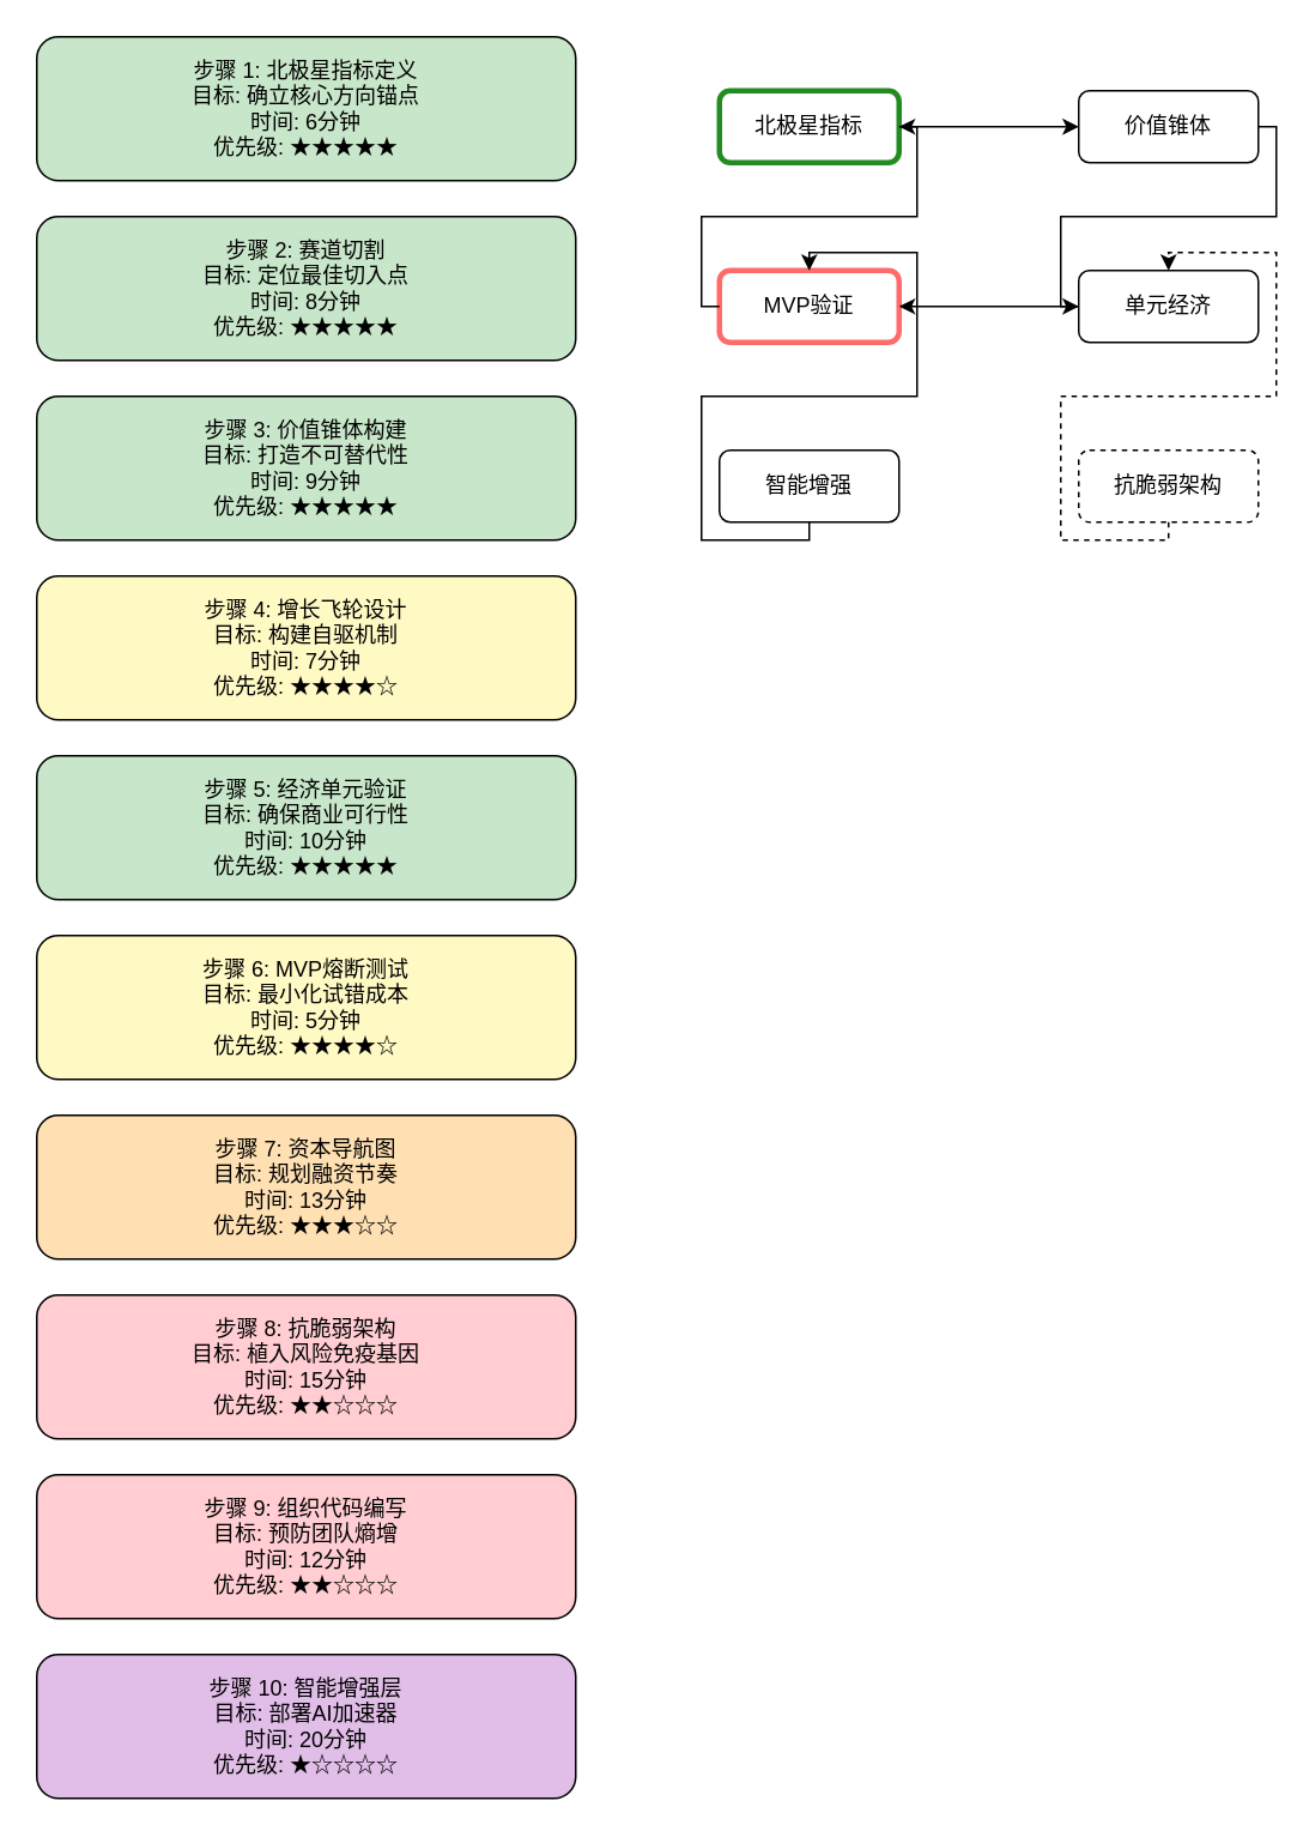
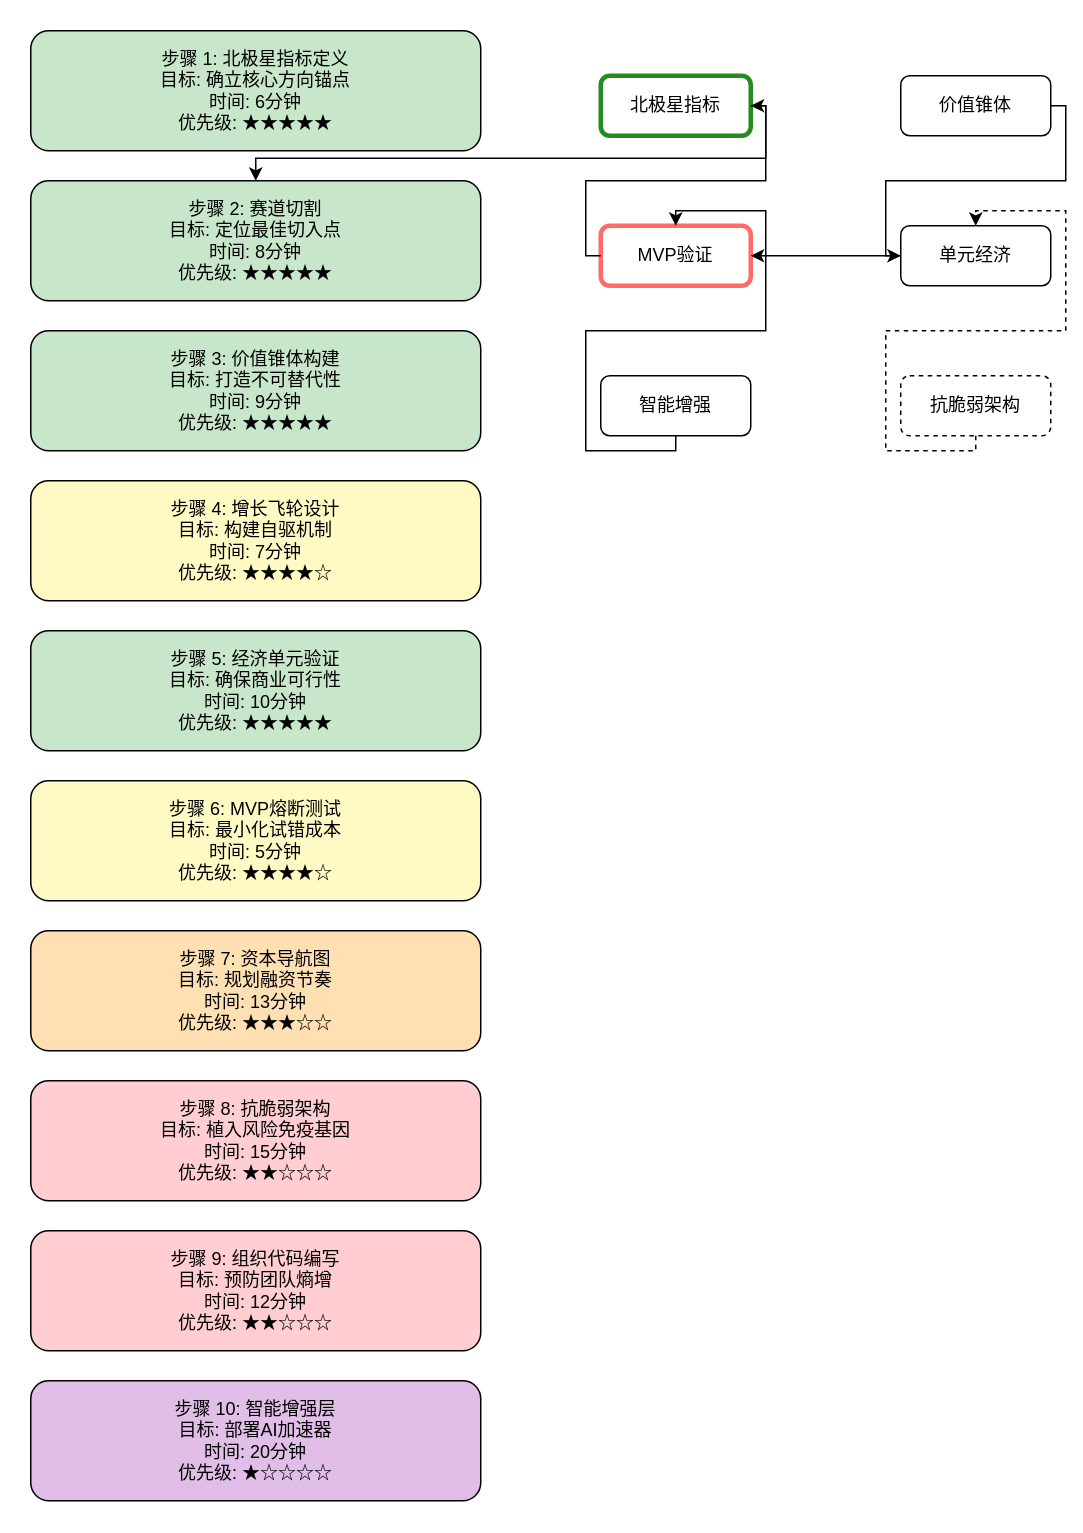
  <mxCell id="0" />
  <mxCell id="1" parent="0" />
  <mxCell id="2" value="步骤 1: 北极星指标定义&#10;目标: 确立核心方向锚点&#10;时间: 6分钟&#10;优先级: ★★★★★" style="rounded=1;whiteSpace=wrap;html=1;fillColor=#C8E6C9;" vertex="1" parent="1"><mxGeometry x="20" y="20" width="300" height="80" as="geometry" /></mxCell>
  <mxCell id="3" value="步骤 2: 赛道切割&#10;目标: 定位最佳切入点&#10;时间: 8分钟&#10;优先级: ★★★★★" style="rounded=1;whiteSpace=wrap;html=1;fillColor=#C8E6C9;" vertex="1" parent="1"><mxGeometry x="20" y="120" width="300" height="80" as="geometry" /></mxCell>
  <mxCell id="4" value="步骤 3: 价值锥体构建&#10;目标: 打造不可替代性&#10;时间: 9分钟&#10;优先级: ★★★★★" style="rounded=1;whiteSpace=wrap;html=1;fillColor=#C8E6C9;" vertex="1" parent="1"><mxGeometry x="20" y="220" width="300" height="80" as="geometry" /></mxCell>
  <mxCell id="5" value="步骤 4: 增长飞轮设计&#10;目标: 构建自驱机制&#10;时间: 7分钟&#10;优先级: ★★★★☆" style="rounded=1;whiteSpace=wrap;html=1;fillColor=#FFF9C4;" vertex="1" parent="1"><mxGeometry x="20" y="320" width="300" height="80" as="geometry" /></mxCell>
  <mxCell id="6" value="步骤 5: 经济单元验证&#10;目标: 确保商业可行性&#10;时间: 10分钟&#10;优先级: ★★★★★" style="rounded=1;whiteSpace=wrap;html=1;fillColor=#C8E6C9;" vertex="1" parent="1"><mxGeometry x="20" y="420" width="300" height="80" as="geometry" /></mxCell>
  <mxCell id="7" value="步骤 6: MVP熔断测试&#10;目标: 最小化试错成本&#10;时间: 5分钟&#10;优先级: ★★★★☆" style="rounded=1;whiteSpace=wrap;html=1;fillColor=#FFF9C4;" vertex="1" parent="1"><mxGeometry x="20" y="520" width="300" height="80" as="geometry" /></mxCell>
  <mxCell id="8" value="步骤 7: 资本导航图&#10;目标: 规划融资节奏&#10;时间: 13分钟&#10;优先级: ★★★☆☆" style="rounded=1;whiteSpace=wrap;html=1;fillColor=#FFE0B2;" vertex="1" parent="1"><mxGeometry x="20" y="620" width="300" height="80" as="geometry" /></mxCell>
  <mxCell id="9" value="步骤 8: 抗脆弱架构&#10;目标: 植入风险免疫基因&#10;时间: 15分钟&#10;优先级: ★★☆☆☆" style="rounded=1;whiteSpace=wrap;html=1;fillColor=#FFCDD2;" vertex="1" parent="1"><mxGeometry x="20" y="720" width="300" height="80" as="geometry" /></mxCell>
  <mxCell id="10" value="步骤 9: 组织代码编写&#10;目标: 预防团队熵增&#10;时间: 12分钟&#10;优先级: ★★☆☆☆" style="rounded=1;whiteSpace=wrap;html=1;fillColor=#FFCDD2;" vertex="1" parent="1"><mxGeometry x="20" y="820" width="300" height="80" as="geometry" /></mxCell>
  <mxCell id="11" value="步骤 10: 智能增强层&#10;目标: 部署AI加速器&#10;时间: 20分钟&#10;优先级: ★☆☆☆☆" style="rounded=1;whiteSpace=wrap;html=1;fillColor=#E1BEE7;" vertex="1" parent="1"><mxGeometry x="20" y="920" width="300" height="80" as="geometry" /></mxCell>
  <mxCell id="12" value="北极星指标" style="rounded=1;whiteSpace=wrap;html=1;strokeColor=#228B22;strokeWidth=3;fillColor=#FFFFFF;" vertex="1" parent="1"><mxGeometry x="400" y="50" width="100" height="40" as="geometry" /></mxCell>
  <mxCell id="13" value="价值锥体" style="rounded=1;whiteSpace=wrap;html=1;fillColor=#FFFFFF;" vertex="1" parent="1"><mxGeometry x="600" y="50" width="100" height="40" as="geometry" /></mxCell>
  <mxCell id="14" value="单元经济" style="rounded=1;whiteSpace=wrap;html=1;fillColor=#FFFFFF;" vertex="1" parent="1"><mxGeometry x="600" y="150" width="100" height="40" as="geometry" /></mxCell>
  <mxCell id="15" value="MVP验证" style="rounded=1;whiteSpace=wrap;html=1;strokeColor=#FF6B6B;strokeWidth=3;fillColor=#FFFFFF;" vertex="1" parent="1"><mxGeometry x="400" y="150" width="100" height="40" as="geometry" /></mxCell>
  <mxCell id="16" value="抗脆弱架构" style="rounded=1;whiteSpace=wrap;html=1;fillColor=#FFFFFF;dashed=1;" vertex="1" parent="1"><mxGeometry x="600" y="250" width="100" height="40" as="geometry" /></mxCell>
  <mxCell id="17" value="智能增强" style="rounded=1;whiteSpace=wrap;html=1;fillColor=#FFFFFF;" vertex="1" parent="1"><mxGeometry x="400" y="250" width="100" height="40" as="geometry" /></mxCell>
- <mxCell id="18" style="edgeStyle=orthogonalEdgeStyle;rounded=0;html=1;exitX=1;exitY=0.5;exitPerimeter=1;entryX=0;entryY=0.5;entryPerimeter=1;" edge="1" parent="1" source="12" target="13"><mxGeometry relative="1" as="geometry" /></mxCell>
+ <mxCell id="18" style="edgeStyle=orthogonalEdgeStyle;rounded=0;html=1;exitX=1;exitY=0.5;exitPerimeter=1;" edge="1" parent="1" source="12" target="3"><mxGeometry relative="1" as="geometry" /></mxCell>
  <mxCell id="19" style="edgeStyle=orthogonalEdgeStyle;rounded=0;html=1;exitX=1;exitY=0.5;exitPerimeter=1;entryX=0;entryY=0.5;entryPerimeter=1;" edge="1" parent="1" source="13" target="14"><mxGeometry relative="1" as="geometry" /></mxCell>
  <mxCell id="20" style="edgeStyle=orthogonalEdgeStyle;rounded=0;html=1;exitX=0;exitY=0.5;exitPerimeter=1;entryX=1;entryY=0.5;entryPerimeter=1;" edge="1" parent="1" source="14" target="15"><mxGeometry relative="1" as="geometry" /></mxCell>
  <mxCell id="21" style="edgeStyle=orthogonalEdgeStyle;rounded=0;html=1;exitX=0;exitY=0.5;exitPerimeter=1;entryX=1;entryY=0.5;entryPerimeter=1;" edge="1" parent="1" source="15" target="12"><mxGeometry relative="1" as="geometry" /></mxCell>
  <mxCell id="22" style="edgeStyle=orthogonalEdgeStyle;rounded=0;html=1;exitX=0.5;exitY=1;exitPerimeter=1;entryX=0.5;entryY=0;entryPerimeter=1;dashed=1;" edge="1" parent="1" source="16" target="14"><mxGeometry relative="1" as="geometry" /></mxCell>
  <mxCell id="23" style="edgeStyle=orthogonalEdgeStyle;rounded=0;html=1;exitX=0.5;exitY=1;exitPerimeter=1;entryX=0.5;entryY=0;entryPerimeter=1;" edge="1" parent="1" source="17" target="15"><mxGeometry relative="1" as="geometry" /></mxCell>
